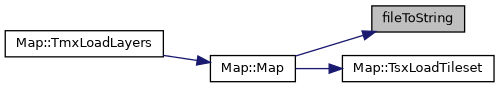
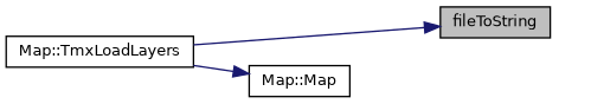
  digraph {
    rankdir=RL
    node [color=black fontname=Helvetica fontsize=10 shape=record]
    edge [color=midnightblue dir=back fontname=Helvetica fontsize=10 labelfontname=Helvetica labelfontsize=10 style=solid]
    n1 [fillcolor=grey75 fontcolor=black height=0.2 label=fileToString style=filled width=0.4]
    n2 [height=0.2 label="Map::TmxLoadLayers" width=0.4]
-   n3 [height=0.2 label="Map::TsxLoadTileset" width=0.4]
    n4 [height=0.2 label="Map::Map" width=0.4]
-   n1 -> n4
-   n3 -> n4
+   n1 -> n2
    n4 -> n2
  }
